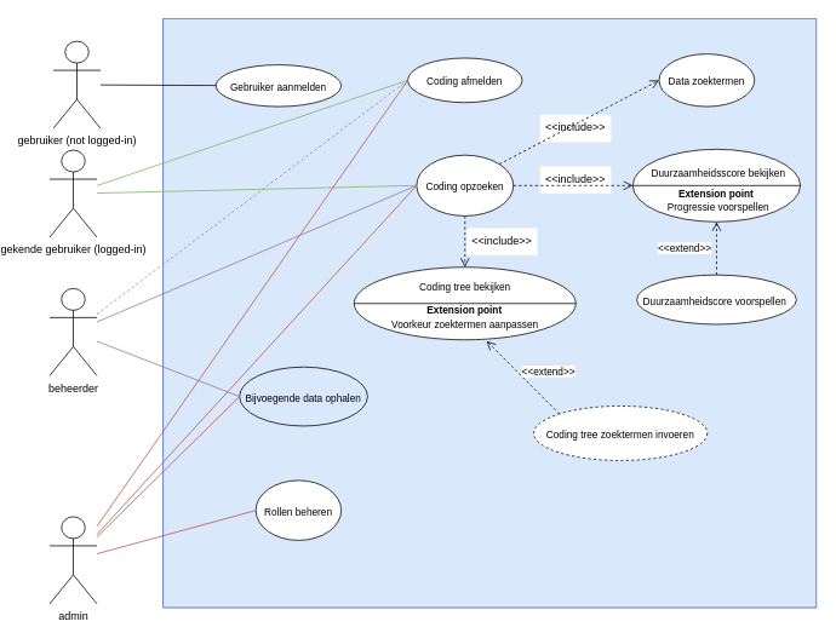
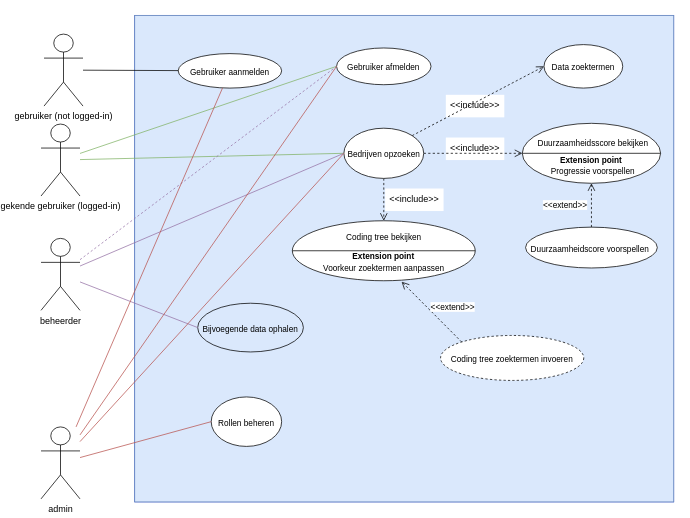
  <mxCell id="0" />
  <mxCell id="1" parent="0" />
  <mxCell id="2" style="rounded=0;orthogonalLoop=1;jettySize=auto;html=1;fontSize=11;strokeColor=none;endArrow=none;endFill=0;" parent="1" source="3" target="7" edge="1"><mxGeometry relative="1" as="geometry" /></mxCell>
  <mxCell id="3" value="gebruiker (not logged-in)" style="shape=umlActor;verticalLabelPosition=bottom;verticalAlign=top;html=1;outlineConnect=0;" parent="1" vertex="1"><mxGeometry x="24" y="45" width="52" height="96" as="geometry" /></mxCell>
  <mxCell id="4" value="" style="group;fillColor=default;recursiveResize=0;fontColor=#ffffff;strokeColor=#001DBC;" parent="1" vertex="1" connectable="0"><mxGeometry x="145" y="20" width="719" height="649" as="geometry" /></mxCell>
  <mxCell id="5" value="" style="rounded=0;whiteSpace=wrap;html=1;recursiveResize=0;fillColor=#dae8fc;strokeColor=#6c8ebf;" parent="4" vertex="1"><mxGeometry width="719" height="649" as="geometry" /></mxCell>
- <mxCell id="6" value="&lt;font style=&quot;font-size: 11px;&quot;&gt;Coding afmelden&lt;/font&gt;" style="ellipse;whiteSpace=wrap;html=1;fontSize=18;" parent="4" vertex="1"><mxGeometry x="269.25" y="43.5" width="126" height="49" as="geometry" /></mxCell>
+ <mxCell id="6" value="&lt;font style=&quot;font-size: 11px;&quot;&gt;Gebruiker afmelden&lt;/font&gt;" style="ellipse;whiteSpace=wrap;html=1;fontSize=18;" parent="4" vertex="1"><mxGeometry x="269.25" y="43.5" width="126" height="49" as="geometry" /></mxCell>
  <mxCell id="7" value="&lt;span style=&quot;font-size: 11px;&quot;&gt;Gebruiker aanmelden&lt;/span&gt;" style="ellipse;whiteSpace=wrap;html=1;fontSize=18;" parent="4" vertex="1"><mxGeometry x="58" y="51" width="138" height="46" as="geometry" /></mxCell>
  <mxCell id="8" value="&lt;font style=&quot;font-size: 11px;&quot;&gt;Data zoektermen&lt;br&gt;&lt;/font&gt;" style="ellipse;whiteSpace=wrap;html=1;fontSize=18;" parent="4" vertex="1"><mxGeometry x="546" y="39" width="105" height="58" as="geometry" /></mxCell>
  <mxCell id="9" value="&lt;font style=&quot;font-size: 11px;&quot;&gt;Duurzaamheidscore voorspellen&amp;nbsp;&lt;br&gt;&lt;/font&gt;" style="ellipse;whiteSpace=wrap;html=1;fontSize=18;fillColor=default;" parent="4" vertex="1"><mxGeometry x="521.37" y="282.5" width="175.75" height="54.5" as="geometry" /></mxCell>
  <mxCell id="10" value="&lt;font style=&quot;font-size: 11px;&quot;&gt;Bijvoegende data ophalen&lt;/font&gt;" style="ellipse;whiteSpace=wrap;html=1;fontSize=18;fillColor=#dae8fc;" parent="4" vertex="1"><mxGeometry x="84" y="384" width="141" height="65" as="geometry" /></mxCell>
  <mxCell id="11" value="&lt;font style=&quot;font-size: 11px;&quot;&gt;Rollen beheren&lt;/font&gt;" style="ellipse;whiteSpace=wrap;html=1;fontSize=18;" parent="4" vertex="1"><mxGeometry x="102" y="509" width="94" height="66" as="geometry" /></mxCell>
  <mxCell id="12" value="&lt;&lt;include&gt;&gt;" style="text;strokeColor=none;fillColor=default;spacingLeft=4;spacingRight=4;overflow=hidden;rotatable=0;points=[[0,0.5],[1,0.5]];portConstraint=eastwest;fontSize=12;" vertex="1" parent="4"><mxGeometry x="415" y="106" width="78" height="30" as="geometry" /></mxCell>
  <mxCell id="13" value="&lt;&lt;include&gt;&gt;" style="text;strokeColor=none;fillColor=default;spacingLeft=4;spacingRight=4;overflow=hidden;rotatable=0;points=[[0,0.5],[1,0.5]];portConstraint=eastwest;fontSize=12;" vertex="1" parent="4"><mxGeometry x="334" y="231" width="78" height="30" as="geometry" /></mxCell>
  <mxCell id="14" value="&amp;lt;&amp;lt;extend&amp;gt;&amp;gt;" style="html=1;verticalAlign=bottom;endArrow=open;dashed=1;endSize=8;rounded=0;exitX=0.5;exitY=0;exitDx=0;exitDy=0;entryX=0.5;entryY=1;entryDx=0;entryDy=0;" edge="1" parent="4" source="9" target="22"><mxGeometry x="-0.304" y="35" relative="1" as="geometry"><mxPoint x="333" y="281" as="sourcePoint" /><mxPoint x="597" y="219.5" as="targetPoint" /><mxPoint as="offset" /></mxGeometry></mxCell>
  <mxCell id="15" value="" style="html=1;verticalAlign=bottom;endArrow=open;dashed=1;endSize=8;rounded=0;exitX=0.5;exitY=1;exitDx=0;exitDy=0;entryX=0.5;entryY=0;entryDx=0;entryDy=0;" edge="1" parent="4" source="21" target="26"><mxGeometry x="0.04" y="-38" relative="1" as="geometry"><mxPoint x="378.304" y="223.005" as="sourcePoint" /><mxPoint x="332.25" y="287" as="targetPoint" /><mxPoint as="offset" /><Array as="points" /></mxGeometry></mxCell>
  <mxCell id="16" value="" style="html=1;verticalAlign=bottom;endArrow=open;dashed=1;endSize=8;rounded=0;entryX=0;entryY=0.5;entryDx=0;entryDy=0;exitX=1;exitY=0;exitDx=0;exitDy=0;" edge="1" parent="4" source="21" target="8"><mxGeometry x="0.04" y="-38" relative="1" as="geometry"><mxPoint x="378.304" y="162.995" as="sourcePoint" /><mxPoint x="532.0" y="316.5" as="targetPoint" /><mxPoint as="offset" /><Array as="points" /></mxGeometry></mxCell>
  <mxCell id="17" value="&lt;&lt;include&gt;&gt;" style="text;strokeColor=none;fillColor=default;spacingLeft=4;spacingRight=4;overflow=hidden;rotatable=0;points=[[0,0.5],[1,0.5]];portConstraint=eastwest;fontSize=12;" vertex="1" parent="4"><mxGeometry x="415" y="163" width="78" height="30" as="geometry" /></mxCell>
  <mxCell id="18" value="" style="html=1;verticalAlign=bottom;endArrow=open;dashed=1;endSize=8;rounded=0;entryX=0;entryY=0.5;entryDx=0;entryDy=0;exitX=1;exitY=0.5;exitDx=0;exitDy=0;" edge="1" parent="4" target="22" source="21"><mxGeometry x="0.04" y="-38" relative="1" as="geometry"><mxPoint x="398" y="193.0" as="sourcePoint" /><mxPoint x="520" y="185" as="targetPoint" /><mxPoint as="offset" /><Array as="points" /></mxGeometry></mxCell>
  <mxCell id="19" value="&lt;font style=&quot;font-size: 11px;&quot;&gt;Coding tree zoektermen invoeren&lt;br&gt;&lt;/font&gt;" style="ellipse;whiteSpace=wrap;html=1;fontSize=18;fillColor=default;dashed=1;" vertex="1" parent="4"><mxGeometry x="408" y="427" width="191" height="60" as="geometry" /></mxCell>
  <mxCell id="20" value="&amp;lt;&amp;lt;extend&amp;gt;&amp;gt;" style="html=1;verticalAlign=bottom;endArrow=open;dashed=1;endSize=8;rounded=0;exitX=0;exitY=0;exitDx=0;exitDy=0;entryX=0.695;entryY=0.99;entryDx=0;entryDy=0;entryPerimeter=0;" edge="1" parent="4" source="19"><mxGeometry x="-0.38" y="-18" relative="1" as="geometry"><mxPoint x="245" y="289.0" as="sourcePoint" /><mxPoint x="356.04" y="355.31" as="targetPoint" /><mxPoint as="offset" /></mxGeometry></mxCell>
- <mxCell id="21" value="&lt;font style=&quot;font-size: 11px;&quot;&gt;Coding opzoeken&lt;/font&gt;" style="ellipse;whiteSpace=wrap;html=1;strokeColor=default;fontSize=14;fillColor=default;gradientColor=none;" vertex="1" parent="4"><mxGeometry x="279" y="150.5" width="106.5" height="67" as="geometry" /></mxCell>
+ <mxCell id="21" value="&lt;font style=&quot;font-size: 11px;&quot;&gt;Bedrijven opzoeken&lt;/font&gt;" style="ellipse;whiteSpace=wrap;html=1;strokeColor=default;fontSize=14;fillColor=default;gradientColor=none;" vertex="1" parent="4"><mxGeometry x="279" y="150.5" width="106.5" height="67" as="geometry" /></mxCell>
  <mxCell id="22" value="" style="shape=lineEllipse;perimeter=ellipsePerimeter;whiteSpace=wrap;html=1;backgroundOutline=1;strokeColor=default;fontSize=11;fillColor=default;gradientColor=none;" vertex="1" parent="4"><mxGeometry x="517" y="144" width="184.5" height="80" as="geometry" /></mxCell>
  <mxCell id="23" value="Duurzaamheidsscore bekijken" style="text;html=1;strokeColor=none;fillColor=none;align=center;verticalAlign=middle;whiteSpace=wrap;rounded=0;fontSize=11;" vertex="1" parent="4"><mxGeometry x="520.5" y="156" width="181" height="30" as="geometry" /></mxCell>
  <mxCell id="24" value="&lt;b&gt;Extension point&lt;/b&gt;" style="text;html=1;strokeColor=none;fillColor=none;align=center;verticalAlign=middle;whiteSpace=wrap;rounded=0;fontSize=11;" vertex="1" parent="4"><mxGeometry x="566.25" y="179" width="86" height="30" as="geometry" /></mxCell>
  <mxCell id="25" value="Progressie voorspellen" style="text;html=1;strokeColor=none;fillColor=none;align=center;verticalAlign=middle;whiteSpace=wrap;rounded=0;fontSize=11;" vertex="1" parent="4"><mxGeometry x="520.5" y="193" width="181" height="30" as="geometry" /></mxCell>
  <mxCell id="26" value="" style="shape=lineEllipse;perimeter=ellipsePerimeter;whiteSpace=wrap;html=1;backgroundOutline=1;strokeColor=default;fontSize=11;fillColor=default;gradientColor=none;" vertex="1" parent="4"><mxGeometry x="210.25" y="274" width="244" height="80" as="geometry" /></mxCell>
  <mxCell id="27" value="Coding tree bekijken" style="text;html=1;strokeColor=none;fillColor=none;align=center;verticalAlign=middle;whiteSpace=wrap;rounded=0;fontSize=11;" vertex="1" parent="4"><mxGeometry x="241.75" y="281" width="181" height="30" as="geometry" /></mxCell>
  <mxCell id="28" value="&lt;b&gt;Extension point&lt;/b&gt;" style="text;html=1;strokeColor=none;fillColor=none;align=center;verticalAlign=middle;whiteSpace=wrap;rounded=0;fontSize=11;" vertex="1" parent="4"><mxGeometry x="289.25" y="307" width="86" height="30" as="geometry" /></mxCell>
  <mxCell id="29" value="Voorkeur zoektermen aanpassen" style="text;html=1;strokeColor=none;fillColor=none;align=center;verticalAlign=middle;whiteSpace=wrap;rounded=0;fontSize=11;" vertex="1" parent="4"><mxGeometry x="241.75" y="322" width="181" height="30" as="geometry" /></mxCell>
  <mxCell id="30" style="edgeStyle=none;rounded=0;orthogonalLoop=1;jettySize=auto;html=1;fontSize=11;endArrow=none;endFill=0;" parent="1" source="3" target="7" edge="1"><mxGeometry relative="1" as="geometry" /></mxCell>
  <mxCell id="31" style="edgeStyle=none;rounded=0;orthogonalLoop=1;jettySize=auto;html=1;entryX=0;entryY=0.5;entryDx=0;entryDy=0;fontSize=11;endArrow=none;endFill=0;fillColor=#d5e8d4;strokeColor=#82b366;" parent="1" source="33" target="6" edge="1"><mxGeometry relative="1" as="geometry" /></mxCell>
  <mxCell id="32" style="edgeStyle=none;rounded=0;orthogonalLoop=1;jettySize=auto;html=1;fontSize=11;endArrow=none;endFill=0;fillColor=#d5e8d4;strokeColor=#82b366;entryX=0;entryY=0.5;entryDx=0;entryDy=0;" parent="1" source="33" target="21" edge="1"><mxGeometry relative="1" as="geometry"><mxPoint x="408" y="208" as="targetPoint" /></mxGeometry></mxCell>
  <mxCell id="33" value="gekende gebruiker (logged-in)" style="shape=umlActor;verticalLabelPosition=bottom;verticalAlign=top;html=1;outlineConnect=0;" parent="1" vertex="1"><mxGeometry x="20" y="165" width="52" height="96" as="geometry" /></mxCell>
  <mxCell id="34" style="edgeStyle=none;rounded=0;orthogonalLoop=1;jettySize=auto;html=1;entryX=0;entryY=0.5;entryDx=0;entryDy=0;fontSize=11;endArrow=none;endFill=0;fillColor=#e1d5e7;strokeColor=#9673a6;dashed=1;" parent="1" source="37" target="6" edge="1"><mxGeometry relative="1" as="geometry" /></mxCell>
  <mxCell id="35" style="edgeStyle=none;rounded=0;orthogonalLoop=1;jettySize=auto;html=1;fontSize=11;endArrow=none;endFill=0;fillColor=#e1d5e7;strokeColor=#9673a6;entryX=0;entryY=0.5;entryDx=0;entryDy=0;" parent="1" source="37" target="21" edge="1"><mxGeometry relative="1" as="geometry"><mxPoint x="408" y="209" as="targetPoint" /></mxGeometry></mxCell>
  <mxCell id="36" style="edgeStyle=none;rounded=0;orthogonalLoop=1;jettySize=auto;html=1;entryX=0;entryY=0.5;entryDx=0;entryDy=0;fontSize=11;endArrow=none;endFill=0;fillColor=#e1d5e7;strokeColor=#9673a6;" parent="1" source="37" target="10" edge="1"><mxGeometry relative="1" as="geometry" /></mxCell>
  <mxCell id="37" value="beheerder" style="shape=umlActor;verticalLabelPosition=bottom;verticalAlign=top;html=1;outlineConnect=0;" parent="1" vertex="1"><mxGeometry x="20" y="317.5" width="52" height="96" as="geometry" /></mxCell>
  <mxCell id="38" style="edgeStyle=none;rounded=0;orthogonalLoop=1;jettySize=auto;html=1;entryX=0;entryY=0.5;entryDx=0;entryDy=0;fontSize=11;endArrow=none;endFill=0;fillColor=#f8cecc;strokeColor=#b85450;" parent="1" source="42" target="6" edge="1"><mxGeometry relative="1" as="geometry" /></mxCell>
  <mxCell id="39" style="edgeStyle=none;rounded=0;orthogonalLoop=1;jettySize=auto;html=1;fontSize=11;endArrow=none;endFill=0;fillColor=#f8cecc;strokeColor=#b85450;entryX=0;entryY=0.5;entryDx=0;entryDy=0;" parent="1" source="42" target="21" edge="1"><mxGeometry relative="1" as="geometry"><mxPoint x="415" y="214" as="targetPoint" /></mxGeometry></mxCell>
- <mxCell id="40" style="edgeStyle=none;rounded=0;orthogonalLoop=1;jettySize=auto;html=1;entryX=0;entryY=0.5;entryDx=0;entryDy=0;fontSize=11;endArrow=none;endFill=0;fillColor=#f8cecc;strokeColor=#b85450;" parent="1" source="42" target="10" edge="1"><mxGeometry relative="1" as="geometry" /></mxCell>
+ <mxCell id="40" style="edgeStyle=none;rounded=0;orthogonalLoop=1;jettySize=auto;html=1;fontSize=11;endArrow=none;endFill=0;fillColor=#f8cecc;strokeColor=#b85450;" parent="1" source="42" target="7" edge="1"><mxGeometry relative="1" as="geometry" /></mxCell>
  <mxCell id="41" style="edgeStyle=none;rounded=0;orthogonalLoop=1;jettySize=auto;html=1;entryX=0;entryY=0.5;entryDx=0;entryDy=0;fontSize=11;endArrow=none;endFill=0;fillColor=#f8cecc;strokeColor=#b85450;" parent="1" source="42" target="11" edge="1"><mxGeometry relative="1" as="geometry" /></mxCell>
  <mxCell id="42" value="admin" style="shape=umlActor;verticalLabelPosition=bottom;verticalAlign=top;html=1;outlineConnect=0;" parent="1" vertex="1"><mxGeometry x="20" y="569" width="52" height="96" as="geometry" /></mxCell>
